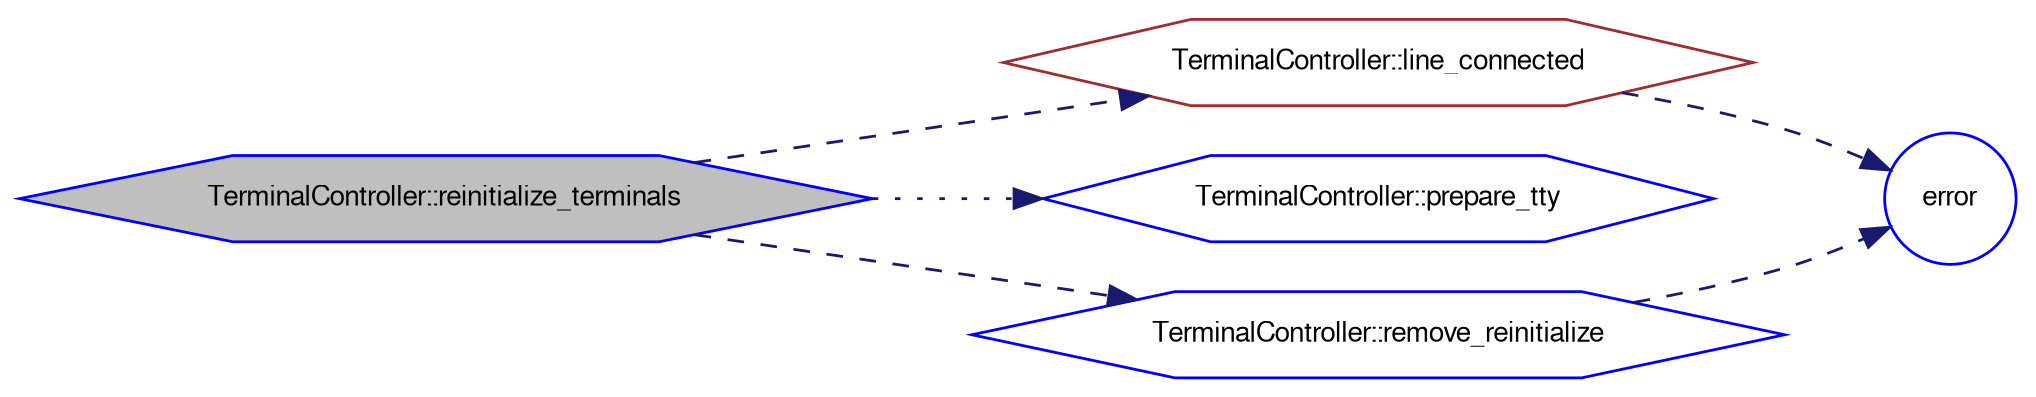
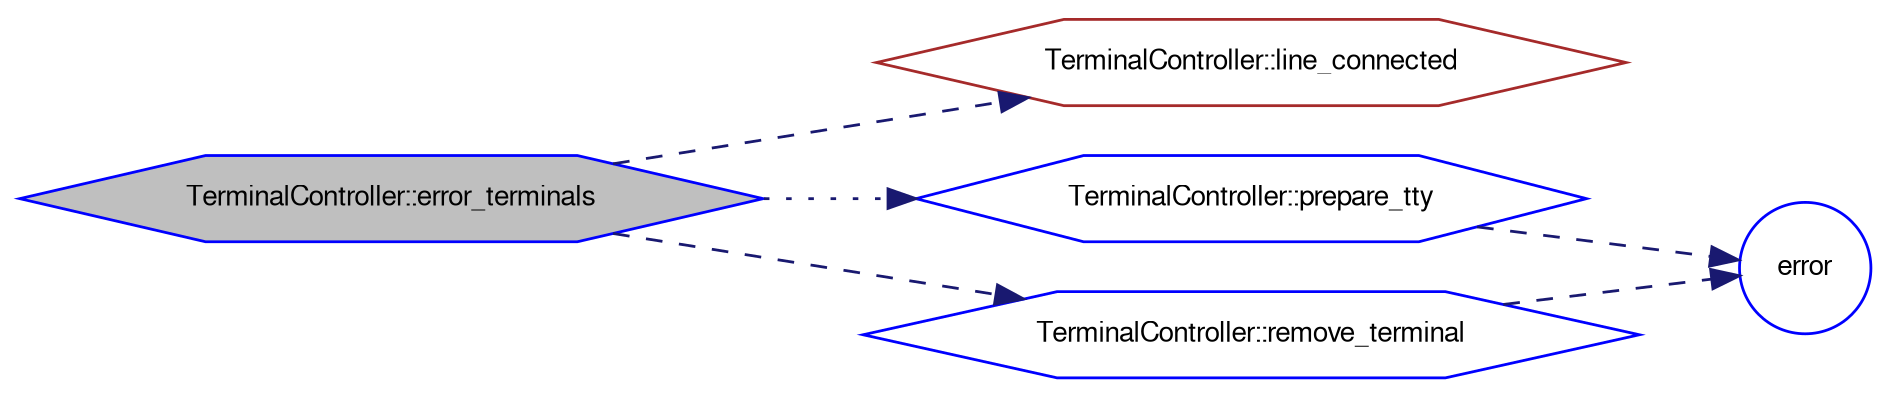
  digraph {
    rankdir=LR
    node [color=blue fillcolor=white fontname=FreeSans fontsize=10 shape=hexagon style=filled]
    edge [color=midnightblue fontname=FreeSans fontsize=10 labelfontname=FreeSans labelfontsize=10 style=dashed]
-   n1 [fillcolor=grey75 fontcolor=black height=0.2 label="TerminalController::reinitialize_terminals" width=0.4]
+   n1 [fillcolor=grey75 fontcolor=black height=0.2 label="TerminalController::error_terminals" width=0.4]
    n2 [color=brown height=0.2 label="TerminalController::line_connected" width=0.4]
    n3 [height=0.2 label="TerminalController::prepare_tty" width=0.4]
-   n4 [height=0.2 label="TerminalController::remove_reinitialize" width=0.4]
+   n4 [height=0.2 label="TerminalController::remove_terminal" width=0.4]
    n5 [height=0.2 label=error shape=circle width=0.4]
    n1 -> n2
    n1 -> n3 [style=dotted]
    n1 -> n4
-   n2 -> n5
+   n3 -> n5
    n4 -> n5
  }
